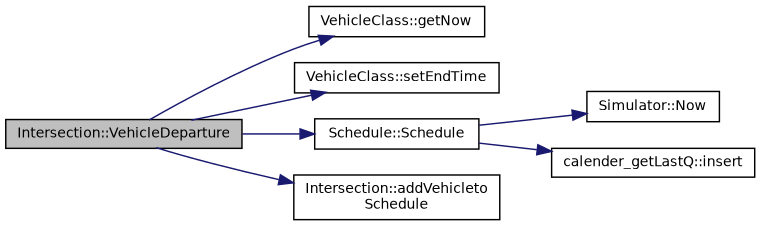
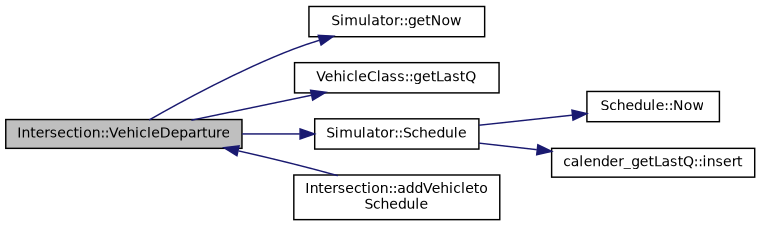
  digraph {
    rankdir=LR
    node [color=black fillcolor=white fontname=Helvetica fontsize=10 shape=record style=filled]
    edge [color=midnightblue fontname=Helvetica fontsize=10 labelfontname=Helvetica labelfontsize=10 style=solid]
    n1 [fillcolor=grey75 fontcolor=black height=0.2 label="Intersection::VehicleDeparture" width=0.4]
-   n2 [height=0.2 label="VehicleClass::getNow" width=0.4]
-   n3 [height=0.2 label="VehicleClass::setEndTime" width=0.4]
-   n4 [height=0.2 label="Schedule::Schedule" width=0.4]
+   n2 [height=0.2 label="Simulator::getNow" width=0.4]
+   n3 [height=0.2 label="VehicleClass::getLastQ" width=0.4]
+   n4 [height=0.2 label="Simulator::Schedule" width=0.4]
    n5 [height=0.2 label="Intersection::addVehicleto\lSchedule" width=0.4]
-   n6 [height=0.2 label="Simulator::Now" width=0.4]
+   n6 [height=0.2 label="Schedule::Now" width=0.4]
    n7 [height=0.2 label="calender_getLastQ::insert" width=0.4]
    n1 -> n2
    n1 -> n3
    n1 -> n4
-   n1 -> n5
+   n5 -> n1
    n4 -> n6
    n4 -> n7
  }
